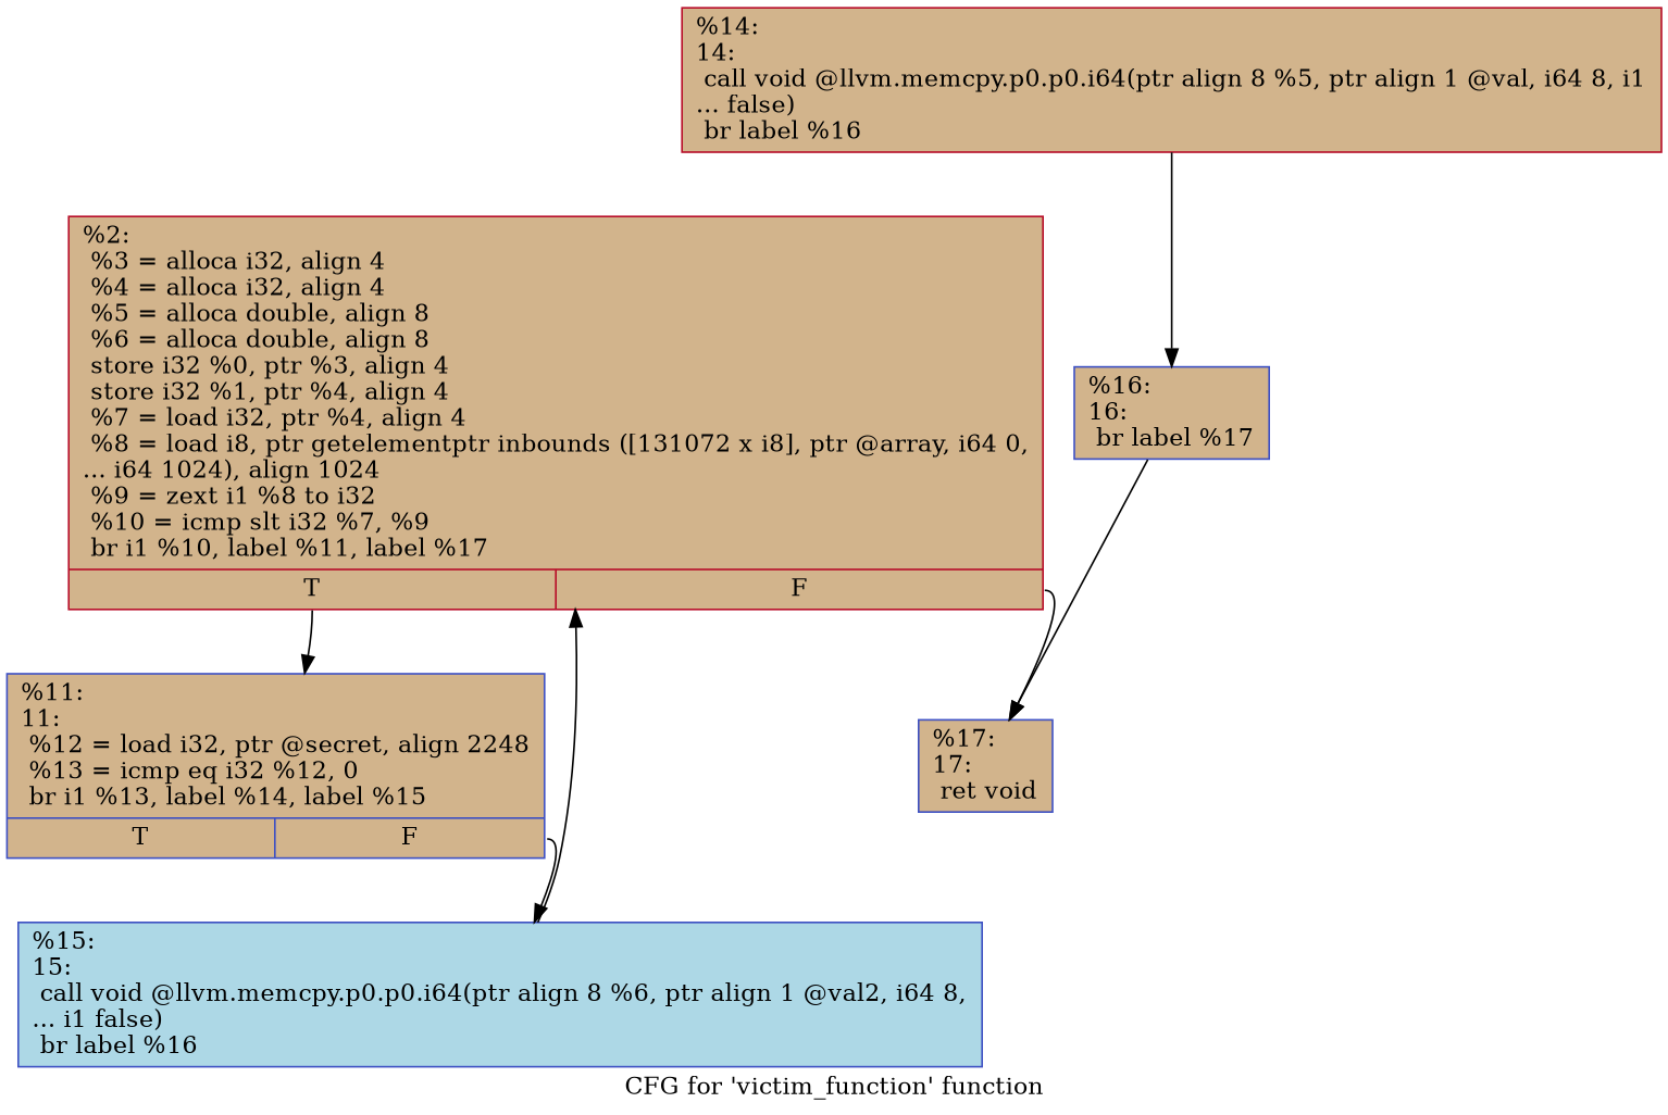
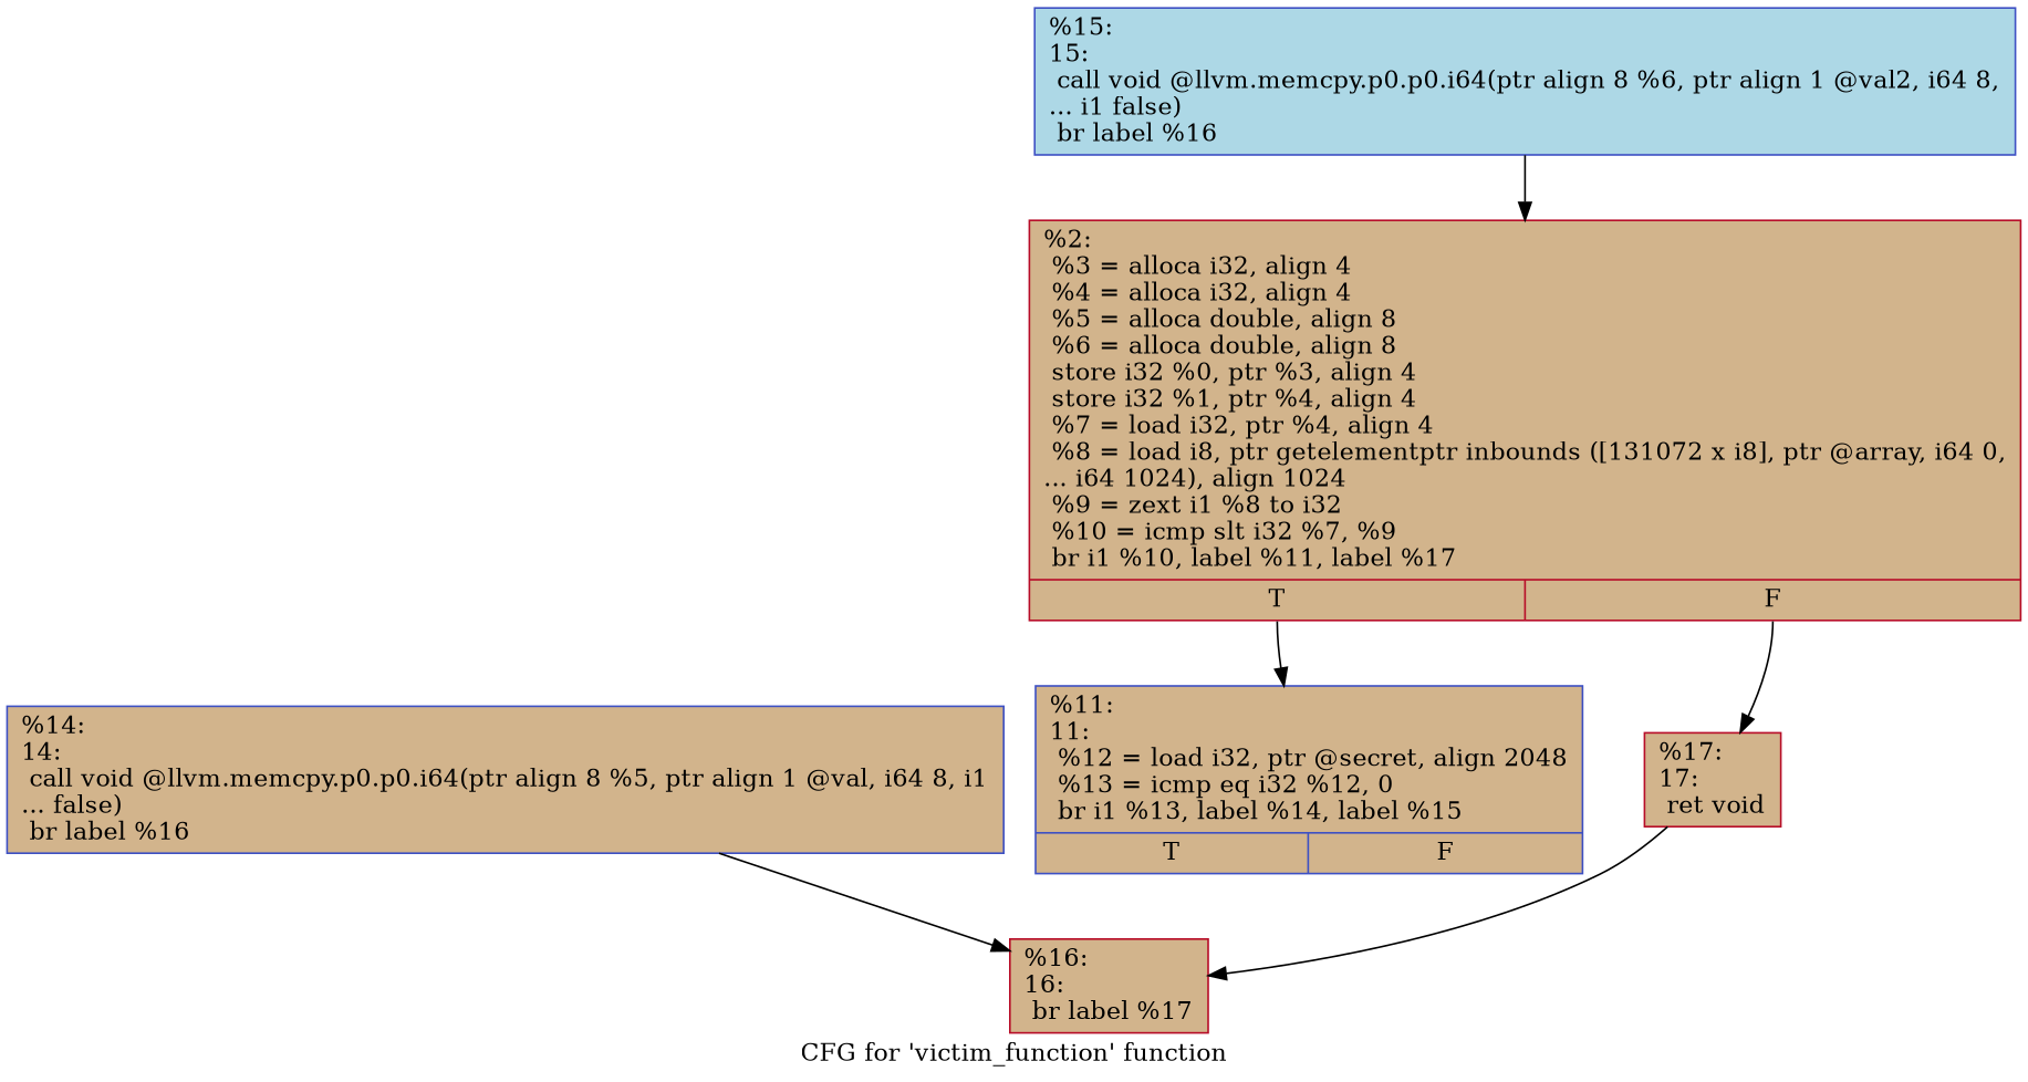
  digraph {
    label="CFG for 'victim_function' function"
    node [color="#3d50c3ff" fillcolor=tan shape=record style=filled]
    n1 [color="#b70d28ff" label="{%2:\l  %3 = alloca i32, align 4\l  %4 = alloca i32, align 4\l  %5 = alloca double, align 8\l  %6 = alloca double, align 8\l  store i32 %0, ptr %3, align 4\l  store i32 %1, ptr %4, align 4\l  %7 = load i32, ptr %4, align 4\l  %8 = load i8, ptr getelementptr inbounds ([131072 x i8], ptr @array, i64 0,\l... i64 1024), align 1024\l  %9 = zext i1 %8 to i32\l  %10 = icmp slt i32 %7, %9\l  br i1 %10, label %11, label %17\l|{<s0>T|<s1>F}}"]
-   n2 [label="{%11:\l11:                                               \l  %12 = load i32, ptr @secret, align 2248\l  %13 = icmp eq i32 %12, 0\l  br i1 %13, label %14, label %15\l|{<s0>T|<s1>F}}"]
-   n3 [label="{%17:\l17:                                               \l  ret void\l}"]
+   n2 [label="{%11:\l11:                                               \l  %12 = load i32, ptr @secret, align 2048\l  %13 = icmp eq i32 %12, 0\l  br i1 %13, label %14, label %15\l|{<s0>T|<s1>F}}"]
+   n3 [color="#b70d28ff" label="{%17:\l17:                                               \l  ret void\l}"]
    n4 [fillcolor=lightblue label="{%15:\l15:                                               \l  call void @llvm.memcpy.p0.p0.i64(ptr align 8 %6, ptr align 1 @val2, i64 8,\l... i1 false)\l  br label %16\l}"]
-   n5 [color="#b70d28ff" label="{%14:\l14:                                               \l  call void @llvm.memcpy.p0.p0.i64(ptr align 8 %5, ptr align 1 @val, i64 8, i1\l... false)\l  br label %16\l}"]
-   n6 [label="{%16:\l16:                                               \l  br label %17\l}"]
+   n5 [label="{%14:\l14:                                               \l  call void @llvm.memcpy.p0.p0.i64(ptr align 8 %5, ptr align 1 @val, i64 8, i1\l... false)\l  br label %16\l}"]
+   n6 [color="#b70d28ff" label="{%16:\l16:                                               \l  br label %17\l}"]
    n1 -> n2 [tailport=s0]
    n1 -> n3 [tailport=s1]
-   n2 -> n4 [tailport=s1]
    n4 -> n1
    n5 -> n6
-   n6 -> n3
+   n3 -> n6
  }
